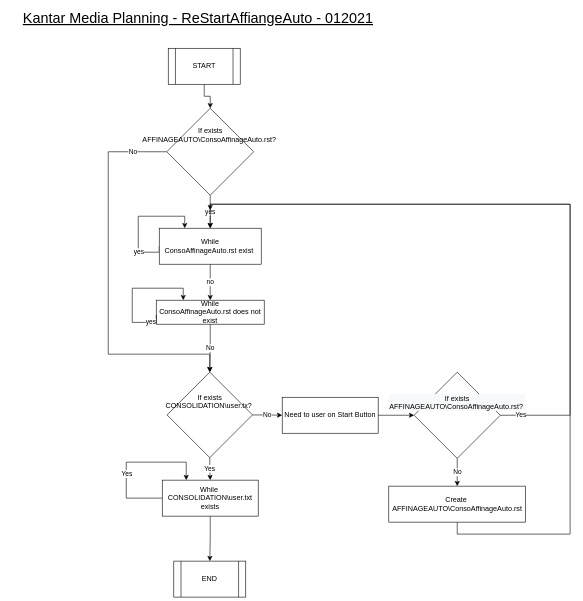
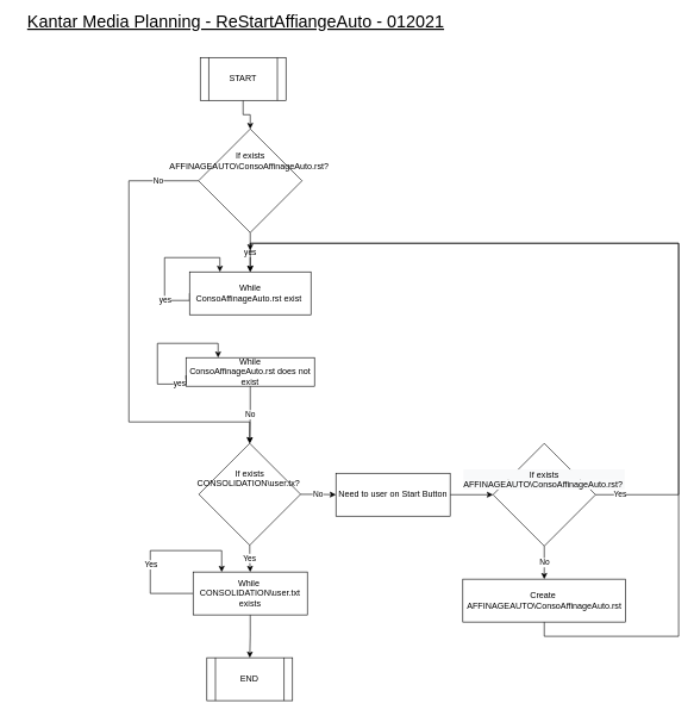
  <mxCell id="0" />
  <mxCell id="1" parent="0" />
  <mxCell id="2" value="" style="edgeStyle=orthogonalEdgeStyle;rounded=0;orthogonalLoop=1;jettySize=auto;html=1;" edge="1" parent="1" source="3" target="7"><mxGeometry relative="1" as="geometry" /></mxCell>
  <mxCell id="3" value="START" style="shape=process;whiteSpace=wrap;html=1;backgroundOutline=1;" vertex="1" parent="1"><mxGeometry x="280" y="80" width="120" height="60" as="geometry" /></mxCell>
  <mxCell id="4" value="" style="edgeStyle=orthogonalEdgeStyle;rounded=0;orthogonalLoop=1;jettySize=auto;html=1;entryX=0.5;entryY=0;entryDx=0;entryDy=0;" edge="1" parent="1" source="7" target="13"><mxGeometry relative="1" as="geometry"><Array as="points"><mxPoint x="180" y="253" /><mxPoint x="180" y="590" /><mxPoint x="349" y="590" /></Array></mxGeometry></mxCell>
  <mxCell id="5" value="No" style="edgeLabel;html=1;align=center;verticalAlign=middle;resizable=0;points=[];" vertex="1" connectable="0" parent="4"><mxGeometry x="-0.25" y="-1" relative="1" as="geometry"><mxPoint x="41" y="-140.5" as="offset" /></mxGeometry></mxCell>
  <mxCell id="6" value="yes" style="edgeStyle=orthogonalEdgeStyle;rounded=0;orthogonalLoop=1;jettySize=auto;html=1;" edge="1" parent="1" source="7" target="11"><mxGeometry relative="1" as="geometry" /></mxCell>
  <mxCell id="7" value="&lt;div&gt;&lt;span&gt;If exists&lt;/span&gt;&lt;/div&gt;AFFINAGEAUTO\&lt;span&gt;ConsoAffinageAuto.rst?&amp;nbsp;&lt;br&gt;&lt;/span&gt;&lt;span&gt;&lt;br&gt;&lt;br&gt;&lt;br&gt;&lt;br&gt;&lt;/span&gt;" style="rhombus;whiteSpace=wrap;html=1;align=center;" vertex="1" parent="1"><mxGeometry x="277.5" y="180" width="145" height="145" as="geometry" /></mxCell>
  <mxCell id="8" style="edgeStyle=orthogonalEdgeStyle;rounded=0;orthogonalLoop=1;jettySize=auto;html=1;exitX=0;exitY=0.5;exitDx=0;exitDy=0;entryX=0.25;entryY=0;entryDx=0;entryDy=0;" edge="1" parent="1" source="11" target="11"><mxGeometry relative="1" as="geometry"><mxPoint x="350" y="380" as="targetPoint" /><Array as="points"><mxPoint x="265" y="420" /><mxPoint x="230" y="420" /><mxPoint x="230" y="360" /><mxPoint x="308" y="360" /></Array></mxGeometry></mxCell>
  <mxCell id="9" value="yes" style="edgeLabel;html=1;align=center;verticalAlign=middle;resizable=0;points=[];" vertex="1" connectable="0" parent="8"><mxGeometry x="-0.2" y="-2" relative="1" as="geometry"><mxPoint x="-2" y="35" as="offset" /></mxGeometry></mxCell>
- <mxCell id="10" value="no" style="edgeStyle=orthogonalEdgeStyle;rounded=0;orthogonalLoop=1;jettySize=auto;html=1;" edge="1" parent="1" source="11" target="17"><mxGeometry relative="1" as="geometry" /></mxCell>
  <mxCell id="11" value="While &lt;br&gt;ConsoAffinageAuto.rst exist&amp;nbsp;" style="rounded=0;whiteSpace=wrap;html=1;" vertex="1" parent="1"><mxGeometry x="265" y="380" width="170" height="60" as="geometry" /></mxCell>
  <mxCell id="12" value="No" style="edgeStyle=orthogonalEdgeStyle;rounded=0;orthogonalLoop=1;jettySize=auto;html=1;" edge="1" parent="1" source="13" target="15"><mxGeometry relative="1" as="geometry" /></mxCell>
  <mxCell id="13" value="&lt;div&gt;If exists&lt;/div&gt;CONSOLIDATION\user.tx?&amp;nbsp;&lt;br&gt;&lt;br&gt;&lt;br&gt;&lt;br&gt;" style="rhombus;whiteSpace=wrap;html=1;align=center;" vertex="1" parent="1"><mxGeometry x="278" y="620" width="142.5" height="142.5" as="geometry" /></mxCell>
  <mxCell id="14" value="" style="edgeStyle=orthogonalEdgeStyle;rounded=0;orthogonalLoop=1;jettySize=auto;html=1;" edge="1" parent="1" source="15" target="27"><mxGeometry relative="1" as="geometry" /></mxCell>
  <mxCell id="15" value="Need to user on Start Button" style="whiteSpace=wrap;html=1;" vertex="1" parent="1"><mxGeometry x="470" y="661.82" width="160" height="60" as="geometry" /></mxCell>
  <mxCell id="16" value="No" style="edgeStyle=orthogonalEdgeStyle;rounded=0;orthogonalLoop=1;jettySize=auto;html=1;" edge="1" parent="1" source="17" target="13"><mxGeometry relative="1" as="geometry" /></mxCell>
  <mxCell id="17" value="&lt;span&gt;While &lt;br&gt;ConsoAffinageAuto.rst does not exist&lt;/span&gt;" style="whiteSpace=wrap;html=1;rounded=0;" vertex="1" parent="1"><mxGeometry x="260" y="500" width="180" height="40" as="geometry" /></mxCell>
  <mxCell id="18" style="edgeStyle=orthogonalEdgeStyle;rounded=0;orthogonalLoop=1;jettySize=auto;html=1;entryX=0.25;entryY=0;entryDx=0;entryDy=0;exitX=0;exitY=0.5;exitDx=0;exitDy=0;" edge="1" parent="1" source="22" target="22"><mxGeometry relative="1" as="geometry"><Array as="points"><mxPoint x="210" y="830" /><mxPoint x="210" y="770" /><mxPoint x="310" y="770" /></Array></mxGeometry></mxCell>
  <mxCell id="19" value="Yes" style="edgeLabel;html=1;align=center;verticalAlign=middle;resizable=0;points=[];" vertex="1" connectable="0" parent="18"><mxGeometry x="-0.192" relative="1" as="geometry"><mxPoint as="offset" /></mxGeometry></mxCell>
  <mxCell id="20" value="yes" style="edgeStyle=orthogonalEdgeStyle;rounded=0;orthogonalLoop=1;jettySize=auto;html=1;entryX=0.25;entryY=0;entryDx=0;entryDy=0;exitX=0;exitY=0.617;exitDx=0;exitDy=0;exitPerimeter=0;" edge="1" parent="1" source="17" target="17"><mxGeometry x="-0.802" relative="1" as="geometry"><Array as="points"><mxPoint x="220" y="537" /><mxPoint x="220" y="480" /><mxPoint x="305" y="480" /></Array><mxPoint as="offset" /></mxGeometry></mxCell>
  <mxCell id="21" value="" style="edgeStyle=orthogonalEdgeStyle;rounded=0;orthogonalLoop=1;jettySize=auto;html=1;" edge="1" parent="1" source="22" target="24"><mxGeometry relative="1" as="geometry" /></mxCell>
  <mxCell id="22" value="&lt;span&gt;While&amp;nbsp;&lt;br&gt;&lt;/span&gt;CONSOLIDATION\user.txt exists" style="whiteSpace=wrap;html=1;rounded=0;" vertex="1" parent="1"><mxGeometry x="270" y="800" width="160" height="60" as="geometry" /></mxCell>
  <mxCell id="23" value="Yes" style="edgeStyle=orthogonalEdgeStyle;rounded=0;orthogonalLoop=1;jettySize=auto;html=1;" edge="1" parent="1" source="13" target="22"><mxGeometry relative="1" as="geometry"><mxPoint x="349.3" y="762.45" as="sourcePoint" /><mxPoint x="339.3" y="900" as="targetPoint" /></mxGeometry></mxCell>
- <mxCell id="24" value="END" style="shape=process;whiteSpace=wrap;html=1;backgroundOutline=1;rounded=0;" vertex="1" parent="1"><mxGeometry x="289.25" y="935" width="120" height="60" as="geometry" /></mxCell>
+ <mxCell id="24" value="END" style="shape=process;whiteSpace=wrap;html=1;backgroundOutline=1;rounded=0;" vertex="1" parent="1"><mxGeometry x="289.25" y="920" width="120" height="60" as="geometry" /></mxCell>
  <mxCell id="25" value="Yes" style="edgeStyle=orthogonalEdgeStyle;rounded=0;orthogonalLoop=1;jettySize=auto;html=1;" edge="1" parent="1" source="27"><mxGeometry x="-0.937" relative="1" as="geometry"><mxPoint x="350" y="350" as="targetPoint" /><Array as="points"><mxPoint x="950" y="692" /><mxPoint x="950" y="340" /><mxPoint x="350" y="340" /></Array><mxPoint as="offset" /></mxGeometry></mxCell>
  <mxCell id="26" value="No" style="edgeStyle=orthogonalEdgeStyle;rounded=0;orthogonalLoop=1;jettySize=auto;html=1;" edge="1" parent="1" source="27" target="29"><mxGeometry relative="1" as="geometry" /></mxCell>
  <mxCell id="27" value="&#10;&#10;&lt;div style=&quot;color: rgb(0, 0, 0); font-family: helvetica; font-size: 12px; font-style: normal; font-weight: 400; letter-spacing: normal; text-align: center; text-indent: 0px; text-transform: none; word-spacing: 0px; background-color: rgb(248, 249, 250);&quot;&gt;&lt;span&gt;If exists&lt;/span&gt;&lt;/div&gt;&lt;span style=&quot;color: rgb(0, 0, 0); font-family: helvetica; font-size: 12px; font-style: normal; font-weight: 400; letter-spacing: normal; text-align: center; text-indent: 0px; text-transform: none; word-spacing: 0px; background-color: rgb(248, 249, 250); display: inline; float: none;&quot;&gt;AFFINAGEAUTO\&lt;/span&gt;&lt;span style=&quot;color: rgb(0, 0, 0); font-family: helvetica; font-size: 12px; font-style: normal; font-weight: 400; letter-spacing: normal; text-align: center; text-indent: 0px; text-transform: none; word-spacing: 0px; background-color: rgb(248, 249, 250);&quot;&gt;ConsoAffinageAuto.rst?&amp;nbsp;&lt;br&gt;&lt;/span&gt;&lt;span style=&quot;color: rgb(0, 0, 0); font-family: helvetica; font-size: 12px; font-style: normal; font-weight: 400; letter-spacing: normal; text-align: center; text-indent: 0px; text-transform: none; word-spacing: 0px; background-color: rgb(248, 249, 250);&quot;&gt;&lt;br&gt;&lt;br&gt;&lt;br&gt;&lt;/span&gt;&#10;&#10;" style="rhombus;whiteSpace=wrap;html=1;" vertex="1" parent="1"><mxGeometry x="690" y="620.01" width="143.63" height="143.63" as="geometry" /></mxCell>
  <mxCell id="28" style="edgeStyle=orthogonalEdgeStyle;rounded=0;orthogonalLoop=1;jettySize=auto;html=1;entryX=0.5;entryY=0;entryDx=0;entryDy=0;exitX=0.5;exitY=1;exitDx=0;exitDy=0;" edge="1" parent="1" source="29" target="11"><mxGeometry relative="1" as="geometry"><Array as="points"><mxPoint x="762" y="890" /><mxPoint x="950" y="890" /><mxPoint x="950" y="340" /><mxPoint x="350" y="340" /></Array></mxGeometry></mxCell>
  <mxCell id="29" value="Create&amp;nbsp;&lt;br&gt;&lt;span style=&quot;font-family: &amp;#34;helvetica&amp;#34;&quot;&gt;AFFINAGEAUTO\&lt;/span&gt;&lt;span style=&quot;font-family: &amp;#34;helvetica&amp;#34;&quot;&gt;ConsoAffinageAuto.rst&lt;/span&gt;" style="whiteSpace=wrap;html=1;" vertex="1" parent="1"><mxGeometry x="647.72" y="810" width="228.18" height="60" as="geometry" /></mxCell>
  <mxCell id="30" value="&lt;font style=&quot;font-size: 24px&quot;&gt;&lt;u&gt;Kantar Media Planning - ReStartAffiangeAuto - 012021&lt;/u&gt;&lt;/font&gt;" style="text;html=1;strokeColor=none;fillColor=none;align=center;verticalAlign=middle;whiteSpace=wrap;rounded=0;" vertex="1" parent="1"><mxGeometry x="20" y="20" width="620" height="20" as="geometry" /></mxCell>
